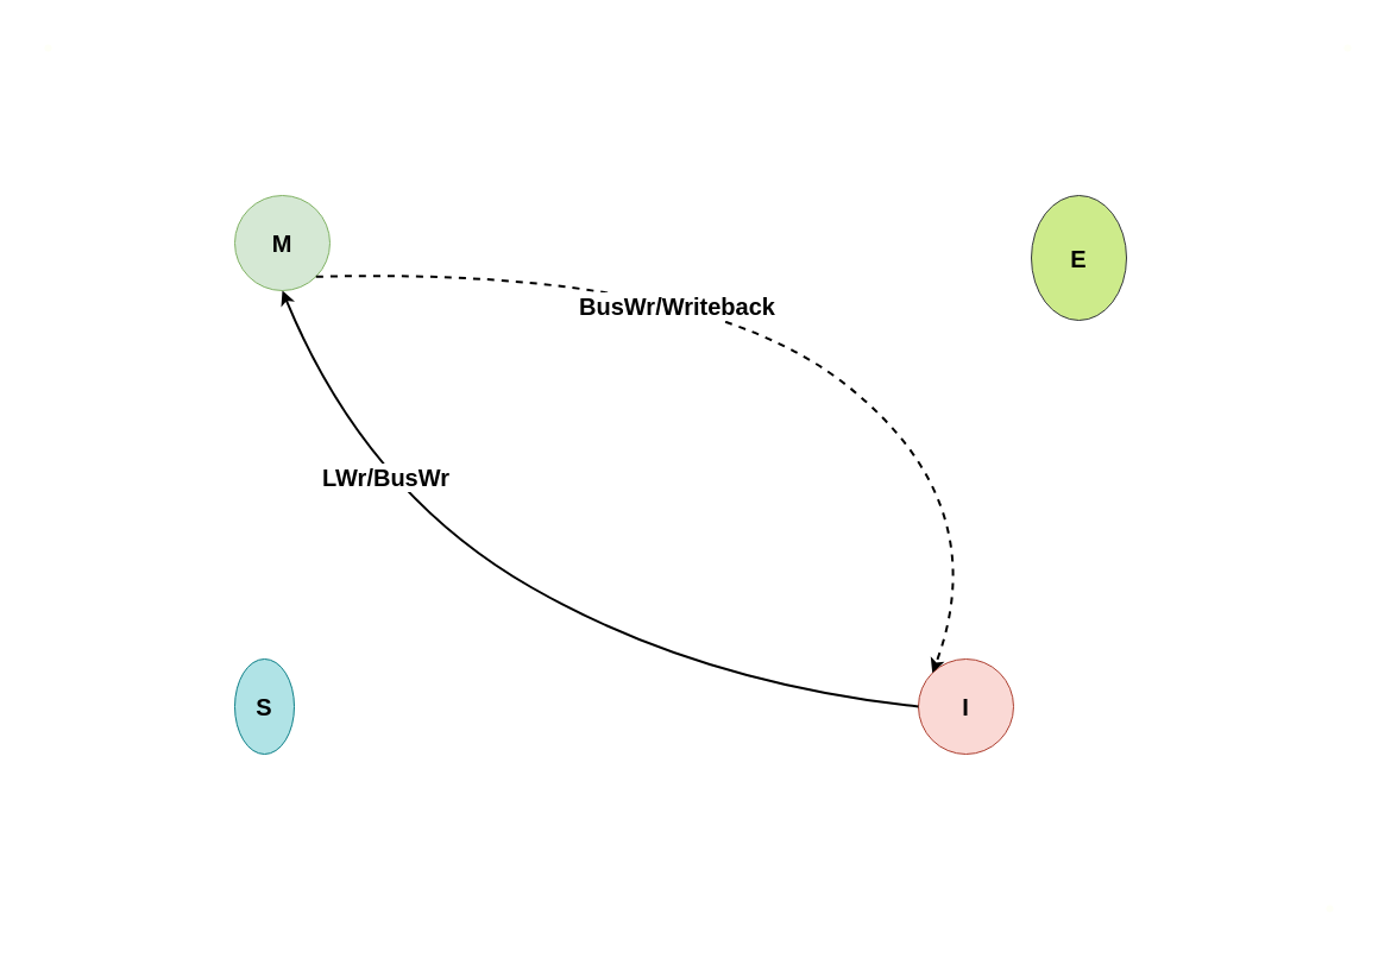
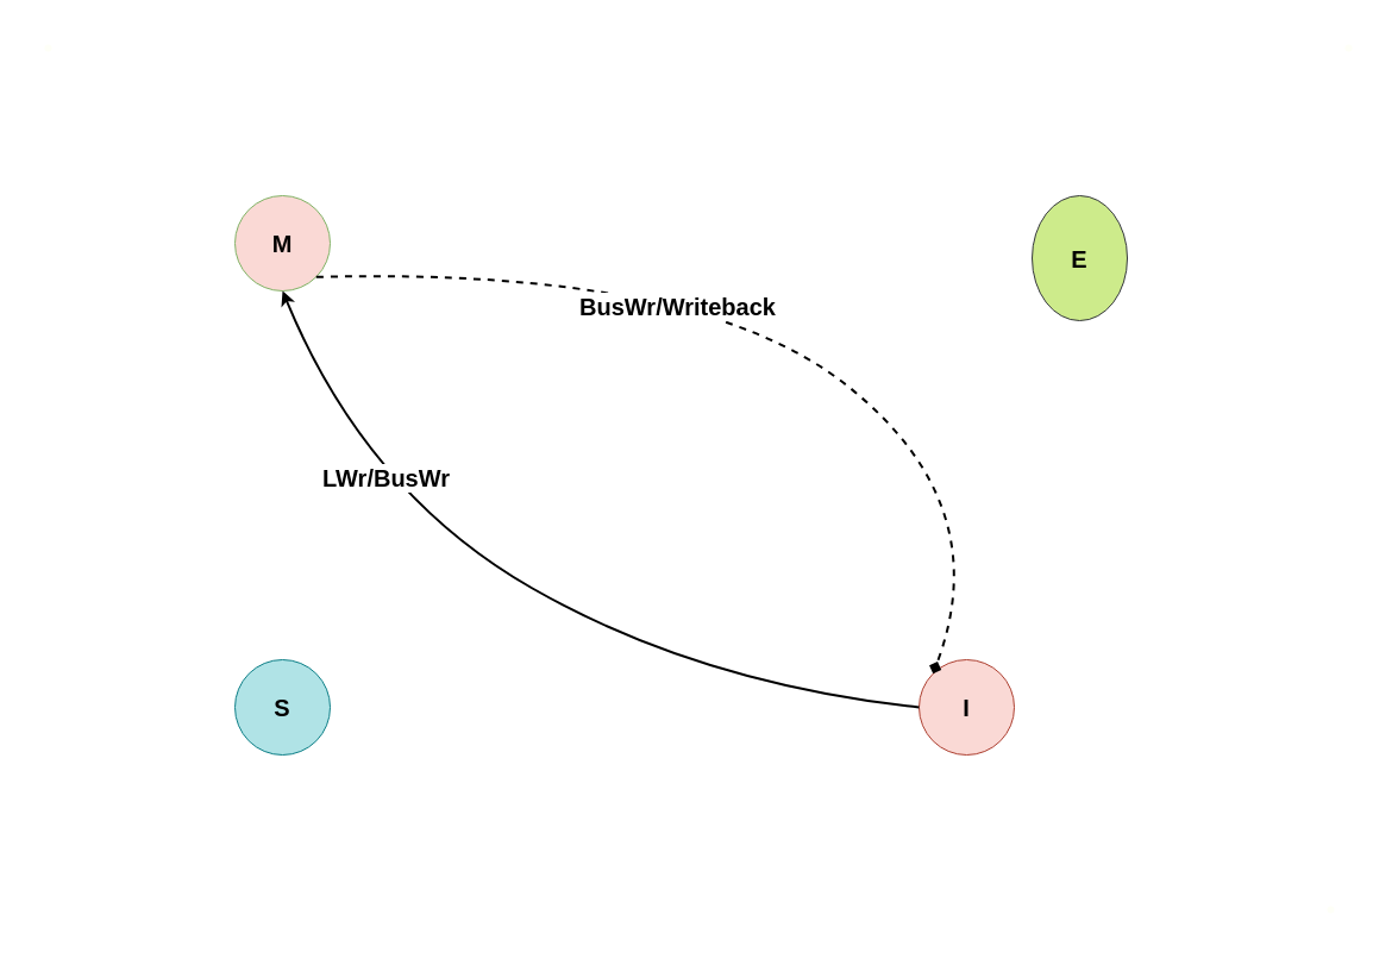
  <mxCell id="0" />
  <mxCell id="1" parent="0" />
- <mxCell id="2" value="M" style="ellipse;whiteSpace=wrap;html=1;aspect=fixed;fontSize=20;fontStyle=1;fillColor=#d5e8d4;strokeColor=#82b366;" parent="1" vertex="1"><mxGeometry x="197" y="164" width="80" height="80" as="geometry" /></mxCell>
+ <mxCell id="2" value="M" style="ellipse;whiteSpace=wrap;html=1;aspect=fixed;fontSize=20;fontStyle=1;fillColor=#fad9d5;strokeColor=#82b366;" parent="1" vertex="1"><mxGeometry x="197" y="164" width="80" height="80" as="geometry" /></mxCell>
  <mxCell id="3" value="E" style="ellipse;whiteSpace=wrap;html=1;aspect=fixed;fontStyle=1;fontSize=20;fillColor=#cdeb8b;strokeColor=#36393d;" parent="1" vertex="1"><mxGeometry x="867" y="164" width="80" height="105" as="geometry" /></mxCell>
- <mxCell id="4" value="S" style="ellipse;whiteSpace=wrap;html=1;aspect=fixed;fontStyle=1;fontSize=20;fillColor=#b0e3e6;strokeColor=#0e8088;" parent="1" vertex="1"><mxGeometry x="197" y="554" width="50" height="80" as="geometry" /></mxCell>
+ <mxCell id="4" value="S" style="ellipse;whiteSpace=wrap;html=1;aspect=fixed;fontStyle=1;fontSize=20;fillColor=#b0e3e6;strokeColor=#0e8088;" parent="1" vertex="1"><mxGeometry x="197" y="554" width="80" height="80" as="geometry" /></mxCell>
  <mxCell id="5" value="I" style="ellipse;whiteSpace=wrap;html=1;aspect=fixed;fontStyle=1;fontSize=20;fillColor=#fad9d5;strokeColor=#ae4132;" parent="1" vertex="1"><mxGeometry x="772" y="554" width="80" height="80" as="geometry" /></mxCell>
  <mxCell id="6" value="" style="curved=1;endArrow=classic;html=1;rounded=0;strokeWidth=2;fontSize=20;exitX=0;exitY=0.5;exitDx=0;exitDy=0;" parent="1" source="5" edge="1"><mxGeometry width="50" height="50" relative="1" as="geometry"><mxPoint x="427" y="494" as="sourcePoint" /><mxPoint x="237" y="244" as="targetPoint" /><Array as="points"><mxPoint x="587" y="574" /><mxPoint x="307" y="414" /></Array></mxGeometry></mxCell>
  <mxCell id="7" value="LWr/BusWr" style="edgeLabel;html=1;align=center;verticalAlign=middle;resizable=0;points=[];fontSize=20;fontStyle=1" parent="6" vertex="1" connectable="0"><mxGeometry x="0.487" y="-21" relative="1" as="geometry"><mxPoint as="offset" /></mxGeometry></mxCell>
- <mxCell id="8" value="" style="curved=1;endArrow=classic;html=1;rounded=0;strokeWidth=2;fontSize=20;exitX=1;exitY=1;exitDx=0;exitDy=0;entryX=0;entryY=0;entryDx=0;entryDy=0;dashed=1;" parent="1" source="2" target="5" edge="1"><mxGeometry width="50" height="50" relative="1" as="geometry"><mxPoint x="427" y="494" as="sourcePoint" /><mxPoint x="477" y="444" as="targetPoint" /><Array as="points"><mxPoint x="587" y="224" /><mxPoint x="837" y="424" /></Array></mxGeometry></mxCell>
+ <mxCell id="8" value="" style="curved=1;endArrow=diamond;html=1;rounded=0;strokeWidth=2;fontSize=20;exitX=1;exitY=1;exitDx=0;exitDy=0;entryX=0;entryY=0;entryDx=0;entryDy=0;dashed=1;" parent="1" source="2" target="5" edge="1"><mxGeometry width="50" height="50" relative="1" as="geometry"><mxPoint x="427" y="494" as="sourcePoint" /><mxPoint x="477" y="444" as="targetPoint" /><Array as="points"><mxPoint x="587" y="224" /><mxPoint x="837" y="424" /></Array></mxGeometry></mxCell>
  <mxCell id="9" value="BusWr/Writeback" style="edgeLabel;html=1;align=center;verticalAlign=middle;resizable=0;points=[];fontSize=20;fontStyle=1" parent="8" vertex="1" connectable="0"><mxGeometry x="-0.238" y="-32" relative="1" as="geometry"><mxPoint as="offset" /></mxGeometry></mxCell>
  <mxCell id="10" value="" style="shape=waypoint;sketch=0;fillStyle=solid;size=6;pointerEvents=1;points=[];fillColor=none;resizable=0;rotatable=0;perimeter=centerPerimeter;snapToPoint=1;fontSize=20;strokeColor=#FEFFF7;" parent="1" vertex="1"><mxGeometry x="20" y="20" width="40" height="40" as="geometry" /></mxCell>
  <mxCell id="11" value="" style="shape=waypoint;sketch=0;fillStyle=solid;size=6;pointerEvents=1;points=[];fillColor=none;resizable=0;rotatable=0;perimeter=centerPerimeter;snapToPoint=1;fontSize=20;strokeColor=#FEFFF7;" parent="1" vertex="1"><mxGeometry x="1113" y="20" width="40" height="40" as="geometry" /></mxCell>
  <mxCell id="12" value="" style="shape=waypoint;sketch=0;fillStyle=solid;size=6;pointerEvents=1;points=[];fillColor=none;resizable=0;rotatable=0;perimeter=centerPerimeter;snapToPoint=1;fontSize=20;strokeColor=#FEFFF7;" parent="1" vertex="1"><mxGeometry x="1098" y="744" width="40" height="40" as="geometry" /></mxCell>
